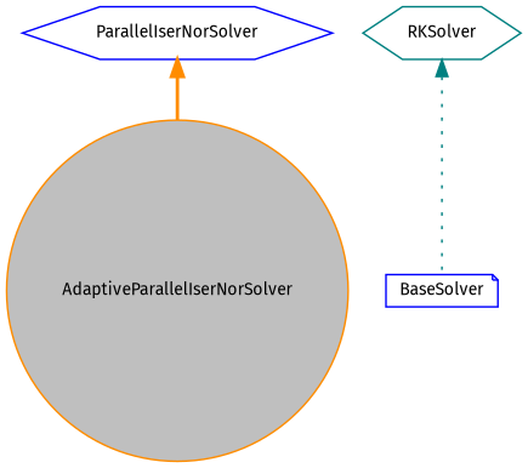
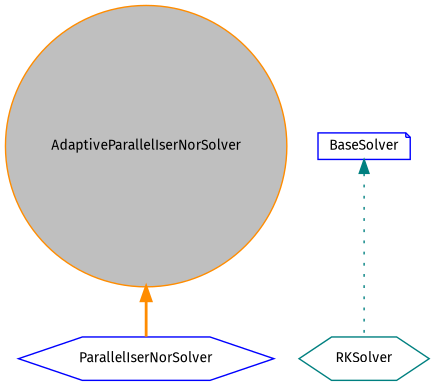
  digraph {
    fontname="Fira Sans"
    node [color=blue fillcolor=white fontname="Fira Sans" fontsize=10 shape=hexagon style=filled]
    edge [dir=back fontname="Fira Sans" fontsize=10 labelfontname=Helvetica labelfontsize=10]
    n1 [color=darkorange fillcolor=grey75 fontcolor=black height=0.2 label=AdaptiveParallelIserNorSolver shape=circle width=0.4]
    n2 [height=0.2 label=ParallelIserNorSolver width=0.4]
    n3 [color=teal height=0.2 label=RKSolver width=0.4]
    n4 [height=0.2 label=BaseSolver shape=note width=0.4]
-   n2 -> n1 [color=darkorange style=bold]
-   n3 -> n4 [color=teal style=dotted]
+   n1 -> n2 [color=darkorange style=bold]
+   n4 -> n3 [color=teal style=dotted]
  }
